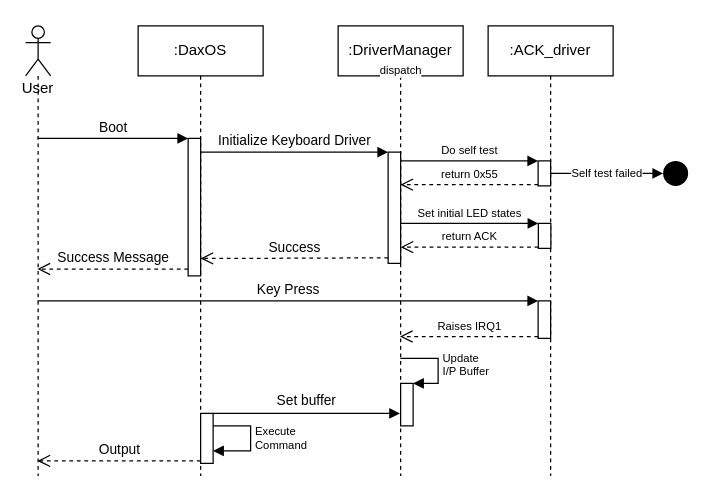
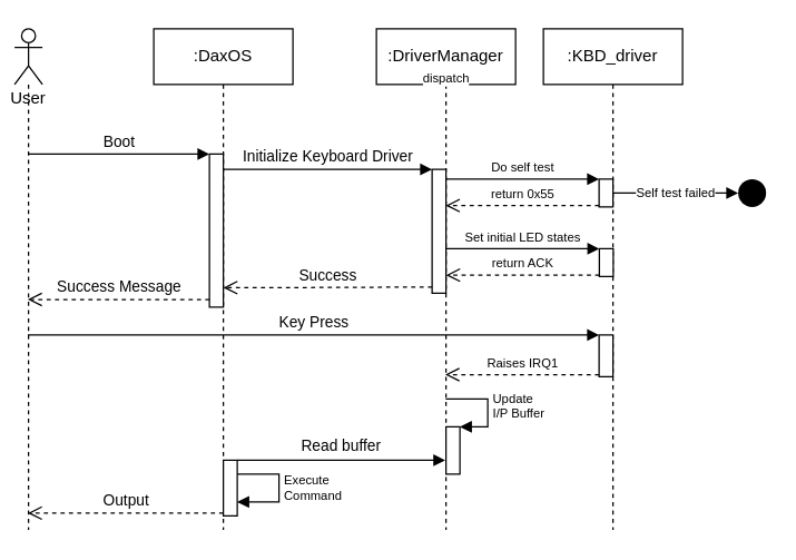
  <mxCell id="0" />
  <mxCell id="1" parent="0" />
- <mxCell id="2" value="User" style="shape=umlLifeline;participant=umlActor;perimeter=lifelinePerimeter;whiteSpace=wrap;html=1;container=1;collapsible=0;recursiveResize=0;verticalAlign=top;spacingTop=36;outlineConnect=0;" parent="1" vertex="1"><mxGeometry x="20" y="20" width="20" height="360" as="geometry" /></mxCell>
+ <mxCell id="2" value="User" style="shape=umlLifeline;participant=umlActor;perimeter=lifelinePerimeter;whiteSpace=wrap;html=1;container=1;collapsible=0;recursiveResize=0;verticalAlign=top;spacingTop=36;outlineConnect=0;" parent="1" vertex="1"><mxGeometry x="10" y="20" width="20" height="360" as="geometry" /></mxCell>
  <mxCell id="3" value=":DaxOS" style="shape=umlLifeline;perimeter=lifelinePerimeter;whiteSpace=wrap;html=1;container=1;collapsible=0;recursiveResize=0;outlineConnect=0;" parent="1" vertex="1"><mxGeometry x="110" y="20" width="100" height="360" as="geometry" /></mxCell>
  <mxCell id="4" value="" style="html=1;points=[];perimeter=orthogonalPerimeter;" parent="3" vertex="1"><mxGeometry x="40" y="90" width="10" height="110" as="geometry" /></mxCell>
  <mxCell id="5" value="Success Message" style="html=1;verticalAlign=bottom;endArrow=open;dashed=1;endSize=8;exitX=0;exitY=0.95;" parent="1" source="4" target="2" edge="1"><mxGeometry relative="1" as="geometry"><mxPoint x="80" y="186" as="targetPoint" /></mxGeometry></mxCell>
  <mxCell id="6" value="Boot" style="html=1;verticalAlign=bottom;endArrow=block;entryX=0;entryY=0;" parent="1" source="2" target="4" edge="1"><mxGeometry relative="1" as="geometry"><mxPoint x="80" y="110" as="sourcePoint" /></mxGeometry></mxCell>
  <mxCell id="7" value=":DriverManager" style="shape=umlLifeline;perimeter=lifelinePerimeter;whiteSpace=wrap;html=1;container=1;collapsible=0;recursiveResize=0;outlineConnect=0;" parent="1" vertex="1"><mxGeometry x="270" y="20" width="100" height="360" as="geometry" /></mxCell>
  <mxCell id="8" value="" style="html=1;points=[];perimeter=orthogonalPerimeter;" parent="7" vertex="1"><mxGeometry x="40" y="101" width="10" height="89" as="geometry" /></mxCell>
  <mxCell id="9" value="" style="html=1;points=[];perimeter=orthogonalPerimeter;fontSize=9;" parent="7" vertex="1"><mxGeometry x="50" y="286" width="10" height="34" as="geometry" /></mxCell>
  <mxCell id="10" value="&lt;div align=&quot;justify&quot;&gt;Update&lt;br&gt;I/P Buffer&lt;/div&gt;" style="edgeStyle=orthogonalEdgeStyle;html=1;align=left;spacingLeft=2;endArrow=block;rounded=0;entryX=1;entryY=0;fontSize=9;labelBorderColor=none;verticalAlign=middle;horizontal=1;" parent="7" target="9" edge="1"><mxGeometry relative="1" as="geometry"><mxPoint x="49.81" y="266.0" as="sourcePoint" /><Array as="points"><mxPoint x="80" y="266" /><mxPoint x="80" y="286" /></Array></mxGeometry></mxCell>
  <mxCell id="11" value="Initialize Keyboard Driver" style="html=1;verticalAlign=bottom;endArrow=block;entryX=0;entryY=0;" parent="1" source="3" target="8" edge="1"><mxGeometry relative="1" as="geometry"><mxPoint x="200" y="130" as="sourcePoint" /></mxGeometry></mxCell>
  <mxCell id="12" value="Success" style="html=1;verticalAlign=bottom;endArrow=open;dashed=1;endSize=8;exitX=0;exitY=0.95;" parent="1" source="8" target="4" edge="1"><mxGeometry relative="1" as="geometry"><mxPoint x="160" y="178" as="targetPoint" /><Array as="points"><mxPoint x="200" y="206" /></Array></mxGeometry></mxCell>
- <mxCell id="13" value=":ACK_driver" style="shape=umlLifeline;perimeter=lifelinePerimeter;whiteSpace=wrap;html=1;container=1;collapsible=0;recursiveResize=0;outlineConnect=0;" parent="1" vertex="1"><mxGeometry x="390" y="20" width="100" height="360" as="geometry" /></mxCell>
+ <mxCell id="13" value=":KBD_driver" style="shape=umlLifeline;perimeter=lifelinePerimeter;whiteSpace=wrap;html=1;container=1;collapsible=0;recursiveResize=0;outlineConnect=0;" parent="1" vertex="1"><mxGeometry x="390" y="20" width="100" height="360" as="geometry" /></mxCell>
  <mxCell id="14" value="" style="html=1;points=[];perimeter=orthogonalPerimeter;" parent="13" vertex="1"><mxGeometry x="40" y="108" width="10" height="20" as="geometry" /></mxCell>
  <mxCell id="15" value="" style="html=1;points=[];perimeter=orthogonalPerimeter;fontSize=9;" parent="13" vertex="1"><mxGeometry x="40" y="220" width="10" height="30" as="geometry" /></mxCell>
  <mxCell id="16" value="Do self test" style="html=1;verticalAlign=bottom;endArrow=block;entryX=0;entryY=0;fontSize=9;" parent="1" target="14" edge="1"><mxGeometry relative="1" as="geometry"><mxPoint x="319.81" y="128" as="sourcePoint" /></mxGeometry></mxCell>
  <mxCell id="17" value="return 0x55" style="html=1;verticalAlign=bottom;endArrow=open;dashed=1;endSize=8;exitX=0;exitY=0.95;fontSize=9;" parent="1" edge="1"><mxGeometry relative="1" as="geometry"><mxPoint x="319.81" y="147" as="targetPoint" /><mxPoint x="430" y="147" as="sourcePoint" /></mxGeometry></mxCell>
  <mxCell id="18" value="" style="ellipse;fillColor=#000000;strokeColor=none;fontSize=9;" parent="1" vertex="1"><mxGeometry x="530" y="128" width="20" height="20" as="geometry" /></mxCell>
  <mxCell id="19" value="Self test failed" style="edgeStyle=orthogonalEdgeStyle;rounded=0;orthogonalLoop=1;jettySize=auto;html=1;entryX=0;entryY=0.5;entryDx=0;entryDy=0;fontSize=9;endArrow=block;endFill=1;" parent="1" source="14" target="18" edge="1"><mxGeometry relative="1" as="geometry" /></mxCell>
  <mxCell id="20" value="" style="html=1;points=[];perimeter=orthogonalPerimeter;" parent="1" vertex="1"><mxGeometry x="430.19" y="178" width="10" height="20" as="geometry" /></mxCell>
  <mxCell id="21" value="Set initial LED states" style="html=1;verticalAlign=bottom;endArrow=block;entryX=0;entryY=0;fontSize=9;" parent="1" target="20" edge="1"><mxGeometry relative="1" as="geometry"><mxPoint x="320" y="178" as="sourcePoint" /></mxGeometry></mxCell>
  <mxCell id="22" value="return ACK" style="html=1;verticalAlign=bottom;endArrow=open;dashed=1;endSize=8;exitX=0;exitY=0.95;fontSize=9;" parent="1" edge="1"><mxGeometry relative="1" as="geometry"><mxPoint x="320" y="197" as="targetPoint" /><mxPoint x="430.19" y="197" as="sourcePoint" /></mxGeometry></mxCell>
  <mxCell id="23" value="Key Press" style="html=1;verticalAlign=bottom;endArrow=block;entryX=0;entryY=0;fontSize=11;" parent="1" source="2" target="15" edge="1"><mxGeometry relative="1" as="geometry"><mxPoint x="360" y="240" as="sourcePoint" /></mxGeometry></mxCell>
  <mxCell id="24" value="Raises IRQ1" style="html=1;verticalAlign=bottom;endArrow=open;dashed=1;endSize=8;exitX=0;exitY=0.95;fontSize=9;" parent="1" source="15" target="7" edge="1"><mxGeometry relative="1" as="geometry"><mxPoint x="345" y="270" as="targetPoint" /></mxGeometry></mxCell>
  <mxCell id="25" value="" style="html=1;points=[];perimeter=orthogonalPerimeter;fontSize=9;" parent="1" vertex="1"><mxGeometry x="160" y="330" width="10" height="40" as="geometry" /></mxCell>
  <mxCell id="26" value="dispatch" style="html=1;verticalAlign=bottom;endArrow=none;fontSize=9;endFill=0;startArrow=block;startFill=1;" parent="1" source="7" edge="1"><mxGeometry x="1" y="-158" relative="1" as="geometry"><mxPoint x="220" y="330" as="sourcePoint" /><mxPoint x="170" y="330" as="targetPoint" /><Array as="points" /><mxPoint x="150" y="-108" as="offset" /></mxGeometry></mxCell>
  <mxCell id="27" value="Output" style="html=1;verticalAlign=bottom;endArrow=open;dashed=1;endSize=8;exitX=0;exitY=0.95;fontSize=11;" parent="1" source="25" target="2" edge="1"><mxGeometry relative="1" as="geometry"><mxPoint x="90" y="368" as="targetPoint" /></mxGeometry></mxCell>
- <mxCell id="28" value="Set buffer" style="text;html=1;strokeColor=none;fillColor=none;align=center;verticalAlign=middle;whiteSpace=wrap;rounded=0;fontSize=11;" parent="1" vertex="1"><mxGeometry x="210" y="310" width="70" height="20" as="geometry" /></mxCell>
+ <mxCell id="28" value="Read buffer" style="text;html=1;strokeColor=none;fillColor=none;align=center;verticalAlign=middle;whiteSpace=wrap;rounded=0;fontSize=11;" parent="1" vertex="1"><mxGeometry x="210" y="310" width="70" height="20" as="geometry" /></mxCell>
  <mxCell id="29" value="Execute&lt;br&gt;Command" style="edgeStyle=orthogonalEdgeStyle;html=1;align=left;spacingLeft=2;endArrow=block;rounded=0;fontSize=9;labelBorderColor=none;verticalAlign=middle;horizontal=1;" parent="1" target="25" edge="1"><mxGeometry relative="1" as="geometry"><mxPoint x="170" y="340" as="sourcePoint" /><Array as="points"><mxPoint x="200" y="340" /><mxPoint x="200" y="360" /></Array><mxPoint x="180.19" y="360" as="targetPoint" /><mxPoint as="offset" /></mxGeometry></mxCell>
